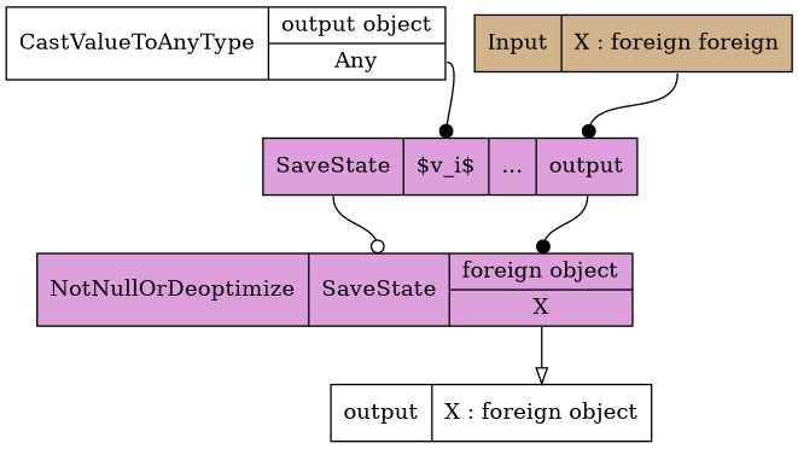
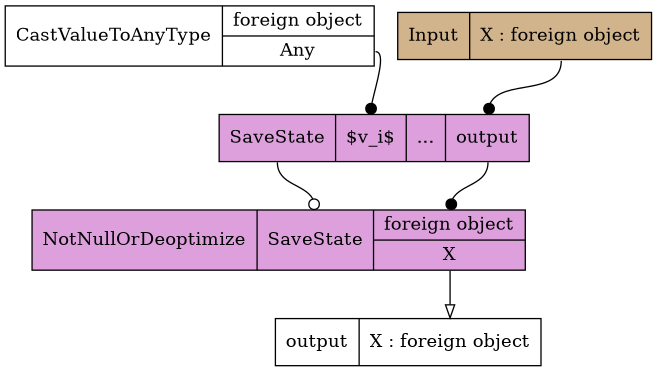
  digraph {
    node [fillcolor=plum shape=record style=filled]
    edge [arrowhead=dot]
-   n1 [fillcolor=tan label="Input|<fo>X : foreign foreign"]
+   n1 [fillcolor=tan label="Input|<fo>X : foreign object"]
    n2 [label="<ss>SaveState|<s>$v_i$|...|<b>output"]
-   n3 [fillcolor=white label="CastValueToAnyType|{<fo>output object|<a>Any}"]
+   n3 [fillcolor=white label="CastValueToAnyType|{<fo>foreign object|<a>Any}"]
    n4 [label="NotNullOrDeoptimize|<ss>SaveState|{<fo>foreign object|<x>X}"]
    n5 [fillcolor=white label="output|<o>X : foreign object"]
    n1 -> n2 [headport="b:n" tailport="fo:s"]
    n2 -> n4 [headport="fo:n" tailport="b:s"]
    n2 -> n4 [arrowhead=odot headport=ss tailport="ss:s"]
    n3 -> n2 [headport="s:n" tailport=a]
    n4 -> n5 [arrowhead=onormal headport=o tailport=x]
  }
